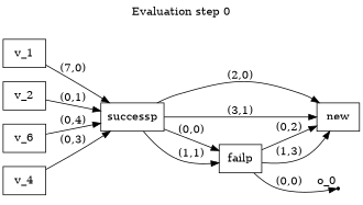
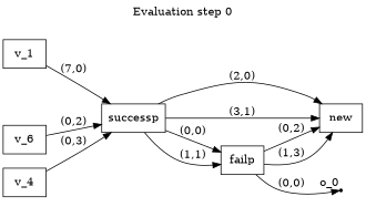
  digraph {
    label="Evaluation step 0"
    labeljust=c
    labelloc=top
    rankdir=LR
    node [shape=box]
    12 [shape=point xlabel=o_0]
    n2 [label=new]
    n3 [label=v_1]
    n4 [label=successp]
    n5 [label=failp]
-   n6 [label=v_2]
    n7 [label=v_6]
    n8 [label=v_4]
    subgraph sub_1 {
      rank=same
    }
    subgraph sub_2 {
      rank=same
      12
    }
    n3 -> n4 [label="(7,0)"]
    n4 -> n2 [label="(2,0)"]
    n4 -> n2 [label="(3,1)"]
    n4 -> n5 [label="(0,0)"]
    n4 -> n5 [label="(1,1)"]
    n5 -> 12 [label="(0,0)"]
    n5 -> n2 [label="(0,2)"]
    n5 -> n2 [label="(1,3)"]
-   n6 -> n4 [label="(0,1)"]
-   n7 -> n4 [label="(0,4)"]
+   n7 -> n4 [label="(0,2)"]
    n8 -> n4 [label="(0,3)"]
  }
